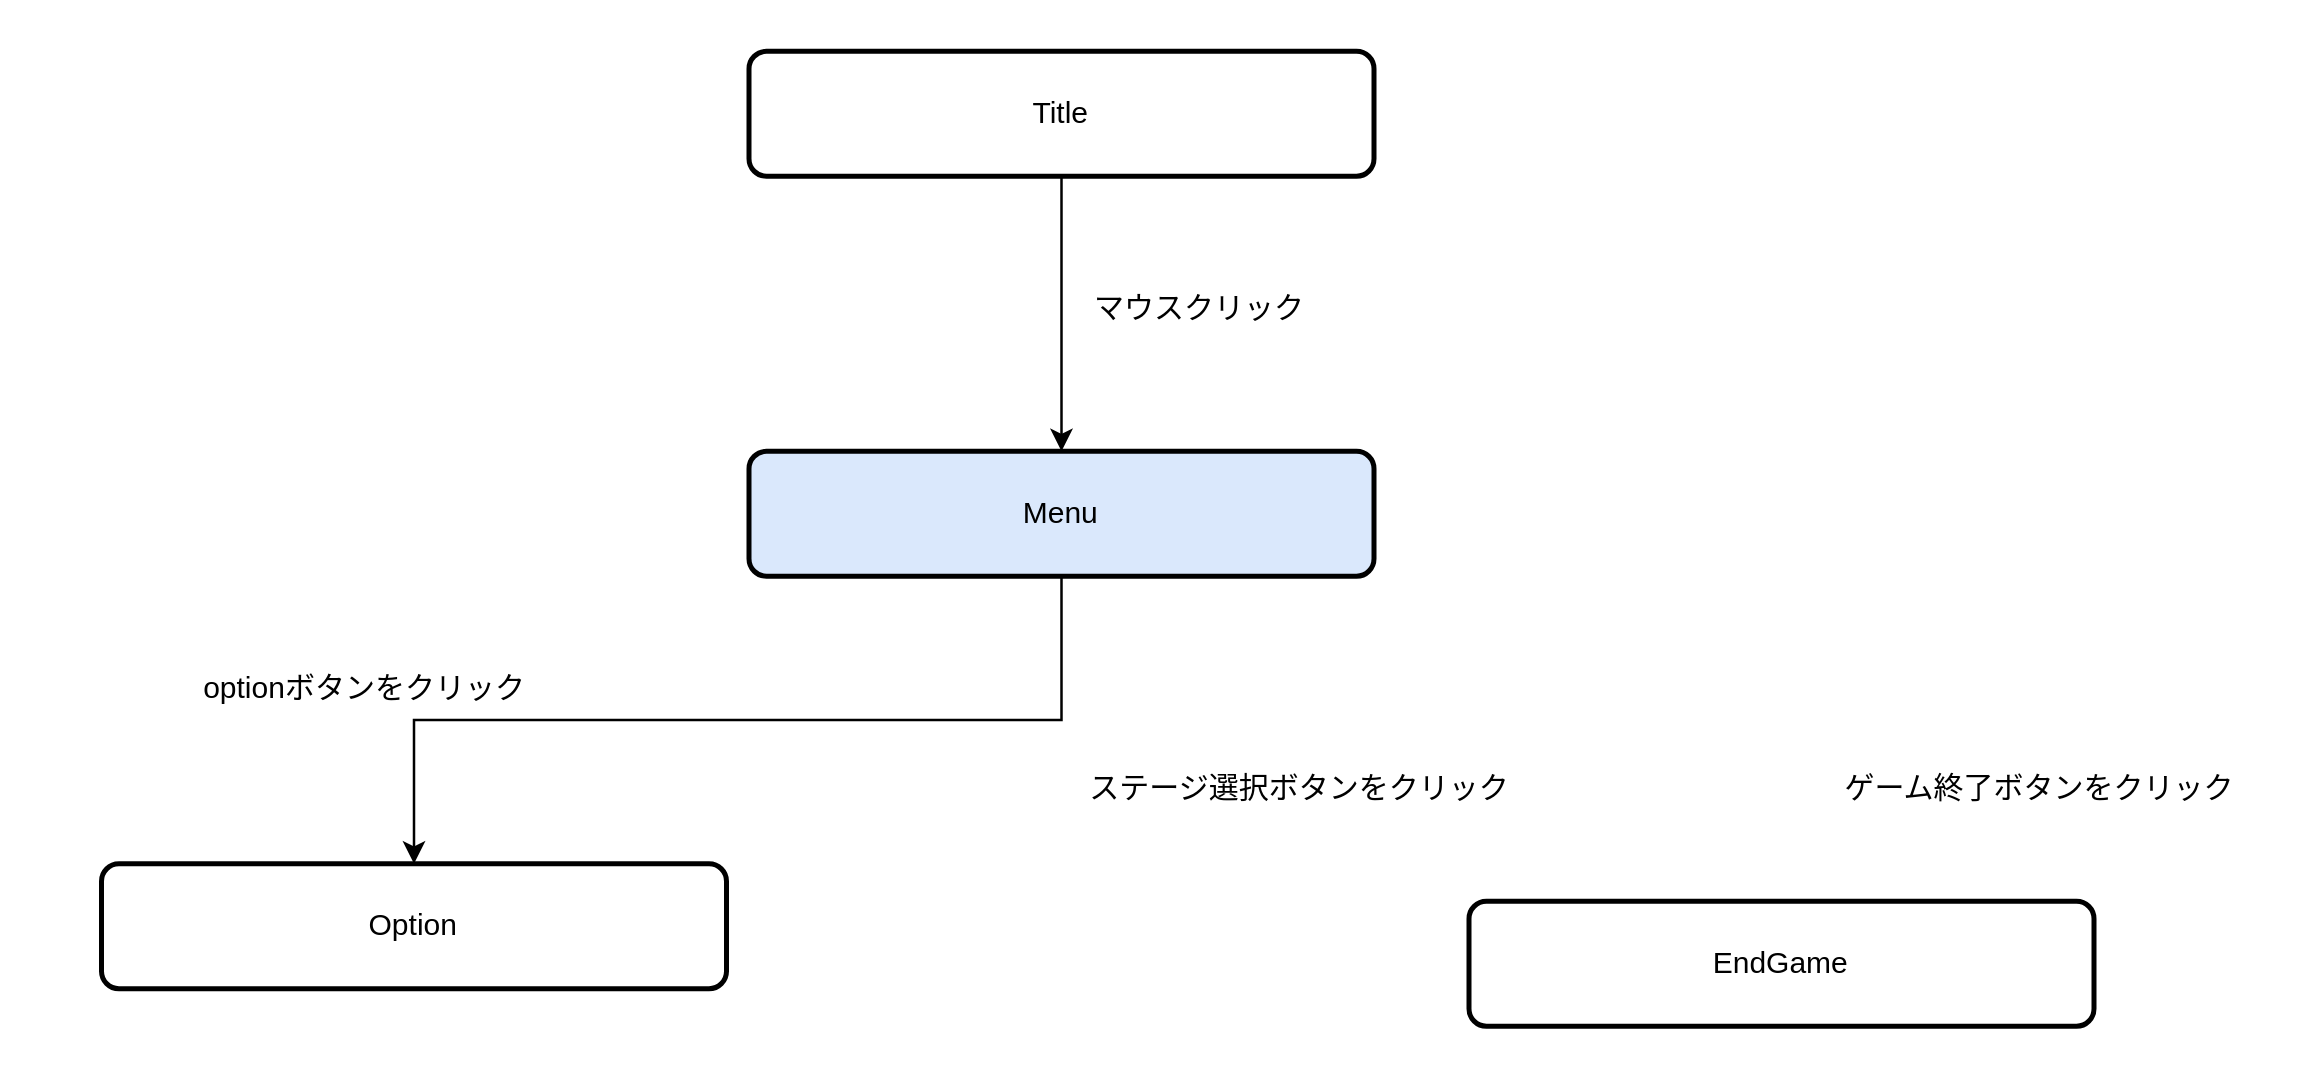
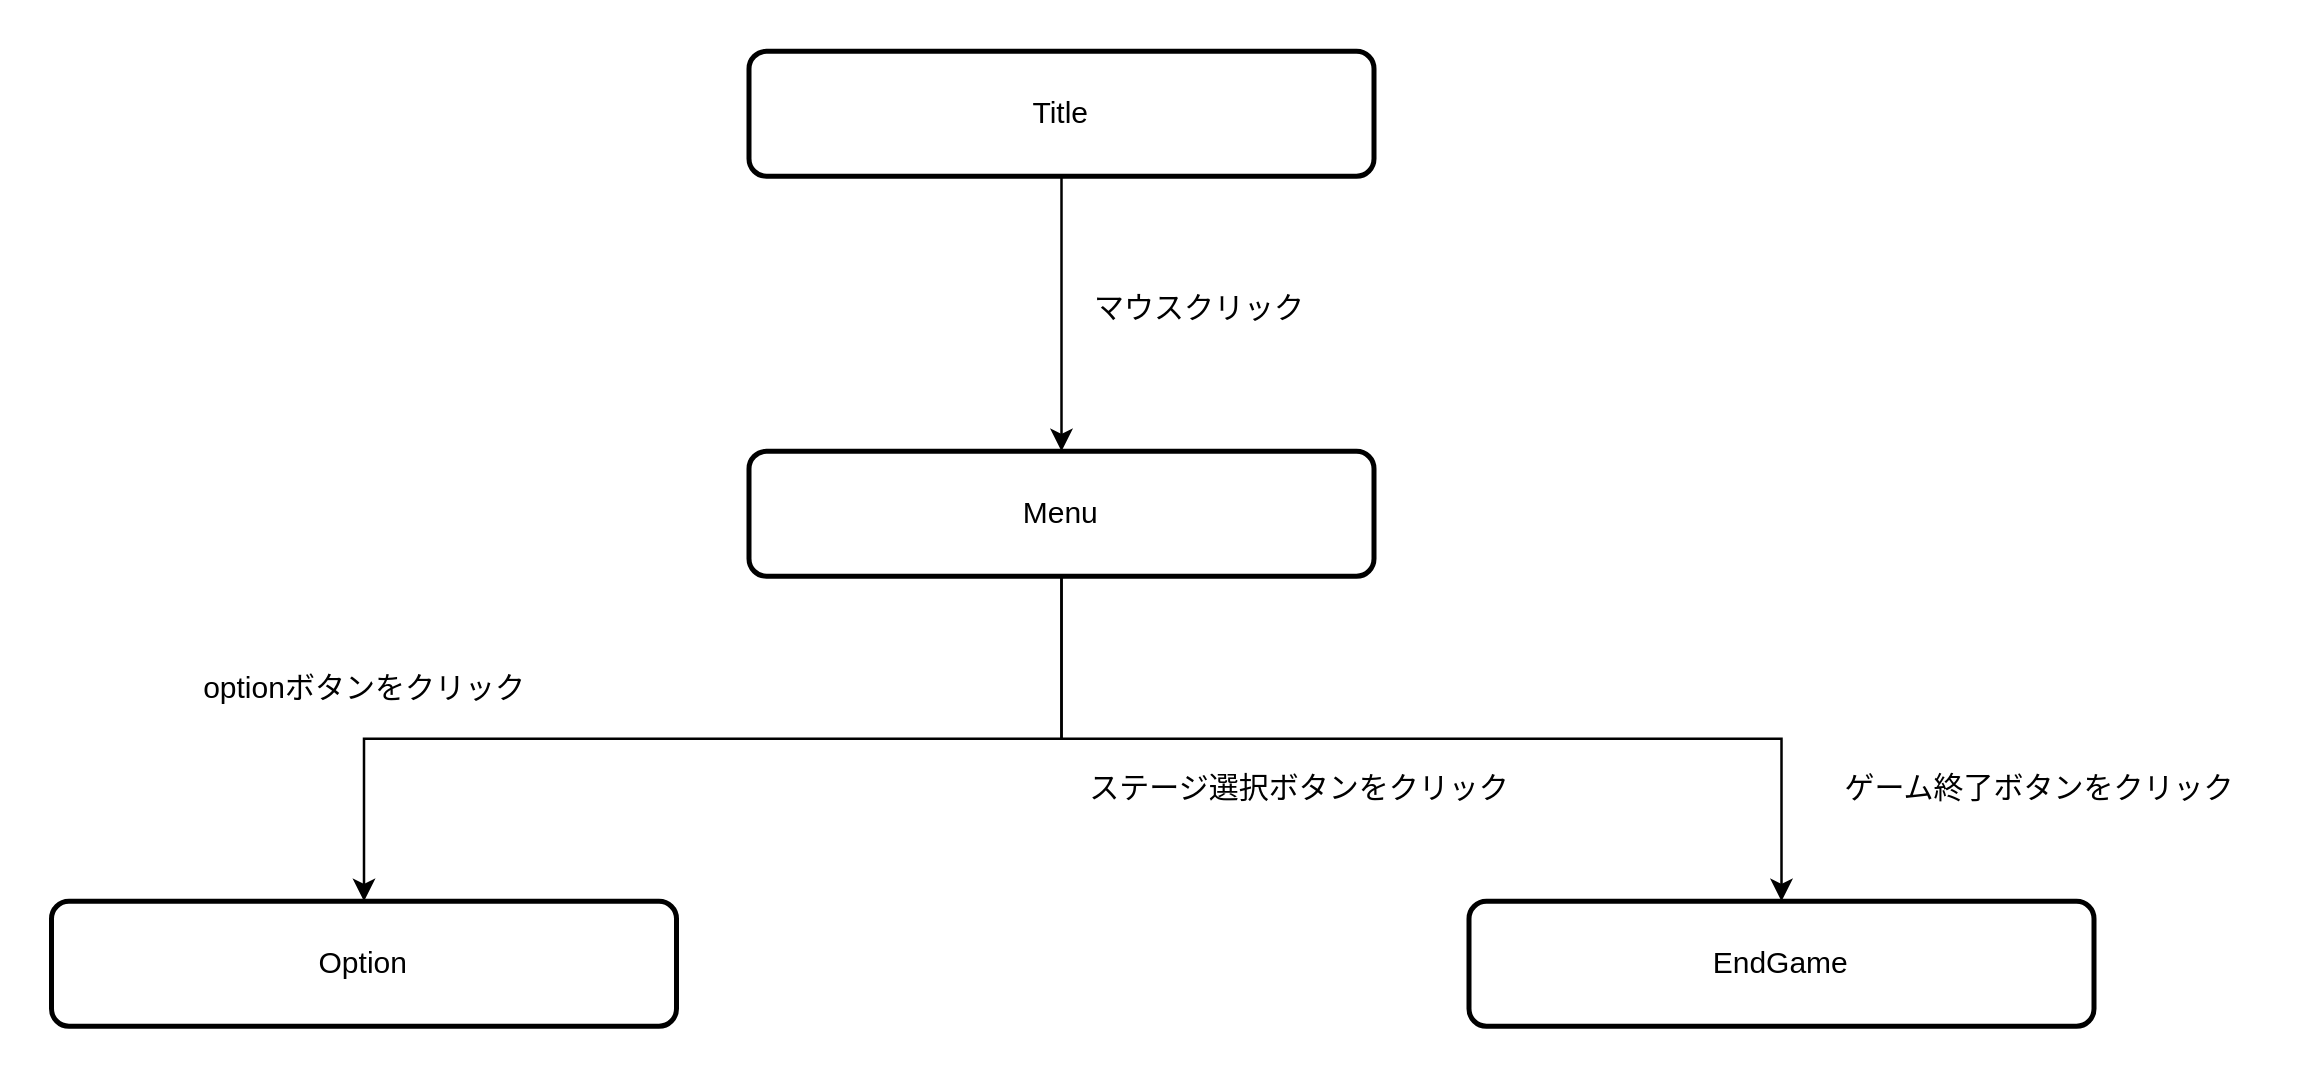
  <mxCell id="0" />
  <mxCell id="1" parent="0" />
  <mxCell id="2" style="edgeStyle=orthogonalEdgeStyle;rounded=0;orthogonalLoop=1;jettySize=auto;html=1;entryX=0.5;entryY=0;entryDx=0;entryDy=0;" edge="1" parent="1" source="3" target="6"><mxGeometry relative="1" as="geometry" /></mxCell>
  <mxCell id="3" value="Title" style="rounded=1;whiteSpace=wrap;html=1;absoluteArcSize=1;arcSize=14;strokeWidth=2;" vertex="1" parent="1"><mxGeometry x="299" y="20" width="250" height="50" as="geometry" /></mxCell>
  <mxCell id="4" style="edgeStyle=orthogonalEdgeStyle;rounded=0;orthogonalLoop=1;jettySize=auto;html=1;exitX=0.5;exitY=1;exitDx=0;exitDy=0;entryX=0.5;entryY=0;entryDx=0;entryDy=0;" edge="1" parent="1" source="6" target="8"><mxGeometry relative="1" as="geometry" /></mxCell>
- <mxCell id="6" value="Menu" style="rounded=1;whiteSpace=wrap;html=1;absoluteArcSize=1;arcSize=14;strokeWidth=2;fillColor=#dae8fc;" vertex="1" parent="1"><mxGeometry x="299" y="180" width="250" height="50" as="geometry" /></mxCell>
+ <mxCell id="5" style="edgeStyle=orthogonalEdgeStyle;rounded=0;orthogonalLoop=1;jettySize=auto;html=1;entryX=0.5;entryY=0;entryDx=0;entryDy=0;exitX=0.5;exitY=1;exitDx=0;exitDy=0;" edge="1" parent="1" source="6" target="9"><mxGeometry relative="1" as="geometry" /></mxCell>
+ <mxCell id="6" value="Menu" style="rounded=1;whiteSpace=wrap;html=1;absoluteArcSize=1;arcSize=14;strokeWidth=2;" vertex="1" parent="1"><mxGeometry x="299" y="180" width="250" height="50" as="geometry" /></mxCell>
  <mxCell id="7" value="マウスクリック" style="text;html=1;align=center;verticalAlign=middle;resizable=0;points=[];autosize=1;strokeColor=none;fillColor=none;" vertex="1" parent="1"><mxGeometry x="424" y="108" width="110" height="30" as="geometry" /></mxCell>
- <mxCell id="8" value="Option" style="rounded=1;whiteSpace=wrap;html=1;absoluteArcSize=1;arcSize=14;strokeWidth=2;" vertex="1" parent="1"><mxGeometry x="40" y="345" width="250" height="50" as="geometry" /></mxCell>
+ <mxCell id="8" value="Option" style="rounded=1;whiteSpace=wrap;html=1;absoluteArcSize=1;arcSize=14;strokeWidth=2;" vertex="1" parent="1"><mxGeometry x="20" y="360" width="250" height="50" as="geometry" /></mxCell>
  <mxCell id="9" value="EndGame" style="rounded=1;whiteSpace=wrap;html=1;absoluteArcSize=1;arcSize=14;strokeWidth=2;" vertex="1" parent="1"><mxGeometry x="587" y="360" width="250" height="50" as="geometry" /></mxCell>
  <mxCell id="10" value="optionボタンをクリック" style="text;html=1;align=center;verticalAlign=middle;resizable=0;points=[];autosize=1;strokeColor=none;fillColor=none;" vertex="1" parent="1"><mxGeometry x="70" y="260" width="150" height="30" as="geometry" /></mxCell>
  <mxCell id="11" value="ステージ選択ボタンをクリック" style="text;html=1;align=center;verticalAlign=middle;resizable=0;points=[];autosize=1;strokeColor=none;fillColor=none;" vertex="1" parent="1"><mxGeometry x="424" y="300" width="190" height="30" as="geometry" /></mxCell>
  <mxCell id="12" value="ゲーム終了ボタンをクリック" style="text;html=1;align=center;verticalAlign=middle;resizable=0;points=[];autosize=1;strokeColor=none;fillColor=none;" vertex="1" parent="1"><mxGeometry x="725" y="300" width="180" height="30" as="geometry" /></mxCell>
